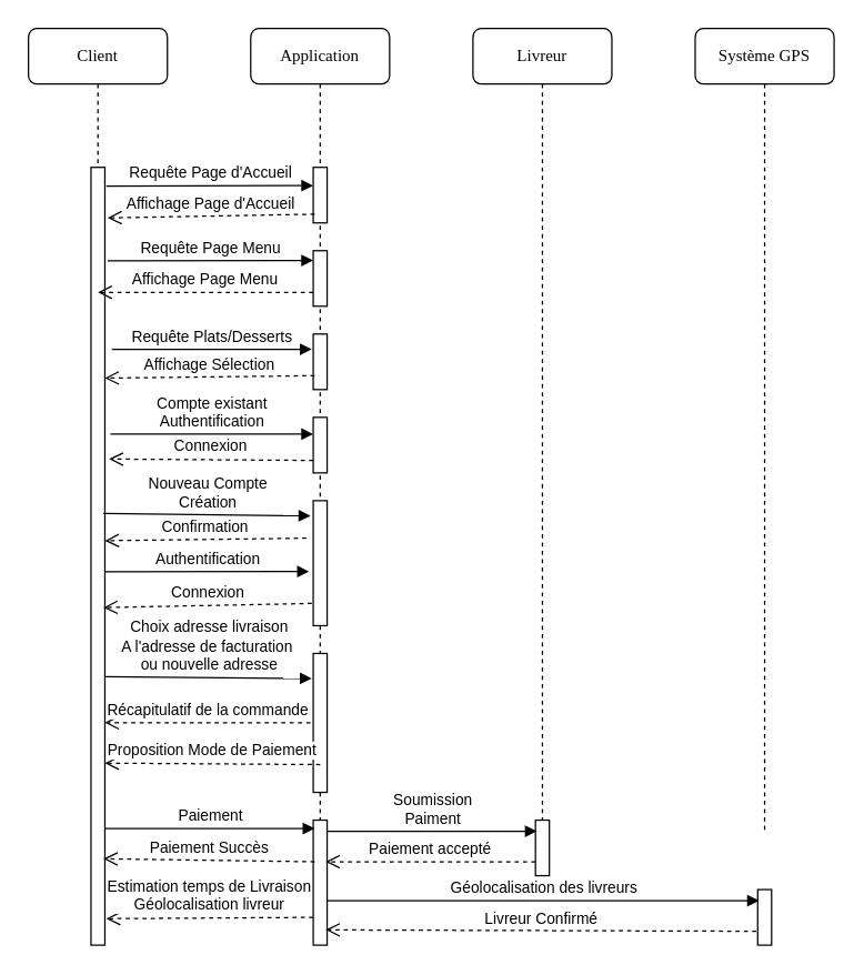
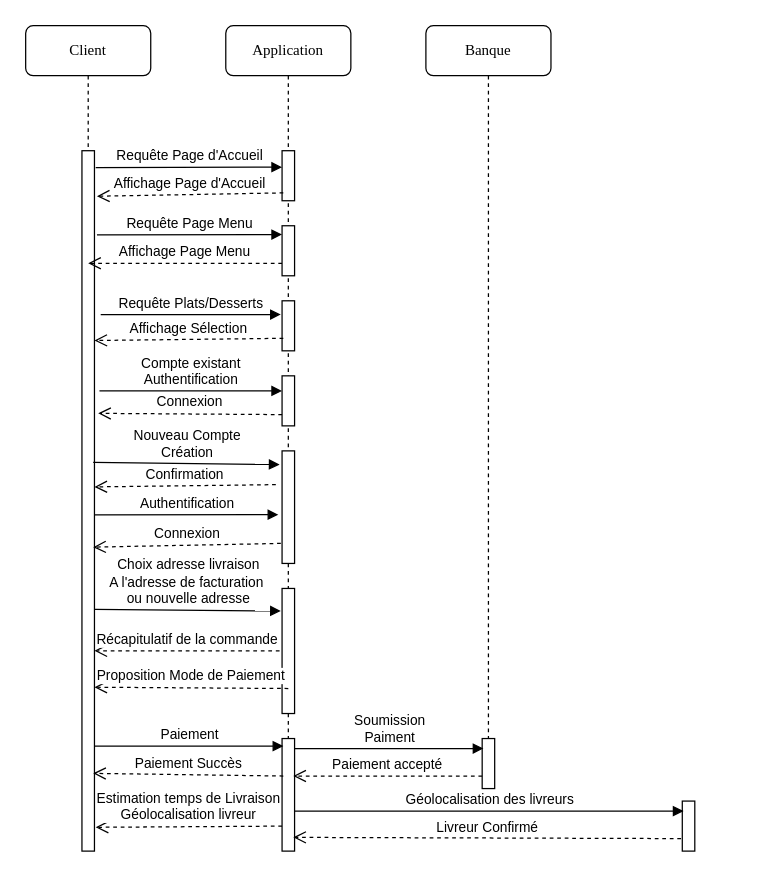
  <mxCell id="0" />
  <mxCell id="1" parent="0" />
  <mxCell id="2" value="Application" style="shape=umlLifeline;perimeter=lifelinePerimeter;whiteSpace=wrap;html=1;container=1;collapsible=0;recursiveResize=0;outlineConnect=0;rounded=1;shadow=0;comic=0;labelBackgroundColor=none;strokeWidth=1;fontFamily=Verdana;fontSize=12;align=center;" parent="1" vertex="1"><mxGeometry x="180" y="20" width="100" height="580" as="geometry" /></mxCell>
  <mxCell id="3" value="" style="html=1;points=[];perimeter=orthogonalPerimeter;rounded=0;shadow=0;comic=0;labelBackgroundColor=none;strokeWidth=1;fontFamily=Verdana;fontSize=12;align=center;" parent="2" vertex="1"><mxGeometry x="45" y="100" width="10" height="40" as="geometry" /></mxCell>
- <mxCell id="4" value="Livreur" style="shape=umlLifeline;perimeter=lifelinePerimeter;whiteSpace=wrap;html=1;container=1;collapsible=0;recursiveResize=0;outlineConnect=0;rounded=1;shadow=0;comic=0;labelBackgroundColor=none;strokeWidth=1;fontFamily=Verdana;fontSize=12;align=center;" parent="1" vertex="1"><mxGeometry x="340" y="20" width="100" height="580" as="geometry" /></mxCell>
- <mxCell id="5" value="Système GPS" style="shape=umlLifeline;perimeter=lifelinePerimeter;whiteSpace=wrap;html=1;container=1;collapsible=0;recursiveResize=0;outlineConnect=0;rounded=1;shadow=0;comic=0;labelBackgroundColor=none;strokeWidth=1;fontFamily=Verdana;fontSize=12;align=center;" parent="1" vertex="1"><mxGeometry x="500" y="20" width="100" height="580" as="geometry" /></mxCell>
+ <mxCell id="4" value="Banque" style="shape=umlLifeline;perimeter=lifelinePerimeter;whiteSpace=wrap;html=1;container=1;collapsible=0;recursiveResize=0;outlineConnect=0;rounded=1;shadow=0;comic=0;labelBackgroundColor=none;strokeWidth=1;fontFamily=Verdana;fontSize=12;align=center;" parent="1" vertex="1"><mxGeometry x="340" y="20" width="100" height="580" as="geometry" /></mxCell>
  <mxCell id="6" value="Client" style="shape=umlLifeline;perimeter=lifelinePerimeter;whiteSpace=wrap;html=1;container=1;collapsible=0;recursiveResize=0;outlineConnect=0;rounded=1;shadow=0;comic=0;labelBackgroundColor=none;strokeWidth=1;fontFamily=Verdana;fontSize=12;align=center;" parent="1" vertex="1"><mxGeometry x="20" y="20" width="100" height="660" as="geometry" /></mxCell>
  <mxCell id="7" value="" style="html=1;points=[];perimeter=orthogonalPerimeter;rounded=0;shadow=0;comic=0;labelBackgroundColor=none;strokeWidth=1;fontFamily=Verdana;fontSize=12;align=center;" parent="6" vertex="1"><mxGeometry x="45" y="100" width="10" height="560" as="geometry" /></mxCell>
  <mxCell id="8" value="Affichage Page Menu" style="html=1;verticalAlign=bottom;endArrow=open;dashed=1;endSize=8;exitX=0;exitY=0.75;exitDx=0;exitDy=0;exitPerimeter=0;" parent="6" source="11" edge="1"><mxGeometry relative="1" as="geometry"><mxPoint x="170" y="190" as="sourcePoint" /><mxPoint x="50" y="190" as="targetPoint" /></mxGeometry></mxCell>
  <mxCell id="9" value="Requête Page d'Accueil" style="html=1;verticalAlign=bottom;endArrow=block;exitX=1.1;exitY=0.024;exitDx=0;exitDy=0;exitPerimeter=0;entryX=0;entryY=0.329;entryDx=0;entryDy=0;entryPerimeter=0;" parent="1" source="7" target="3" edge="1"><mxGeometry width="80" relative="1" as="geometry"><mxPoint x="94" y="155.05" as="sourcePoint" /><mxPoint x="220" y="153" as="targetPoint" /></mxGeometry></mxCell>
  <mxCell id="10" value="Affichage Page d'Accueil" style="html=1;verticalAlign=bottom;endArrow=open;dashed=1;endSize=8;exitX=0.1;exitY=0.843;exitDx=0;exitDy=0;exitPerimeter=0;entryX=1.2;entryY=0.065;entryDx=0;entryDy=0;entryPerimeter=0;" parent="1" source="3" target="7" edge="1"><mxGeometry relative="1" as="geometry"><mxPoint x="190" y="180" as="sourcePoint" /><mxPoint x="97" y="182.5" as="targetPoint" /></mxGeometry></mxCell>
  <mxCell id="11" value="" style="html=1;points=[];perimeter=orthogonalPerimeter;rounded=0;shadow=0;comic=0;labelBackgroundColor=none;strokeWidth=1;fontFamily=Verdana;fontSize=12;align=center;" parent="1" vertex="1"><mxGeometry x="225" y="180" width="10" height="40" as="geometry" /></mxCell>
  <mxCell id="12" value="" style="html=1;points=[];perimeter=orthogonalPerimeter;rounded=0;shadow=0;comic=0;labelBackgroundColor=none;strokeWidth=1;fontFamily=Verdana;fontSize=12;align=center;" parent="1" vertex="1"><mxGeometry x="225" y="300" width="10" height="40" as="geometry" /></mxCell>
  <mxCell id="13" value="" style="html=1;points=[];perimeter=orthogonalPerimeter;rounded=0;shadow=0;comic=0;labelBackgroundColor=none;strokeWidth=1;fontFamily=Verdana;fontSize=12;align=center;" parent="1" vertex="1"><mxGeometry x="225" y="360" width="10" height="90" as="geometry" /></mxCell>
  <mxCell id="14" value="" style="html=1;points=[];perimeter=orthogonalPerimeter;rounded=0;shadow=0;comic=0;labelBackgroundColor=none;strokeWidth=1;fontFamily=Verdana;fontSize=12;align=center;" parent="1" vertex="1"><mxGeometry x="225" y="470" width="10" height="100" as="geometry" /></mxCell>
  <mxCell id="15" value="" style="html=1;points=[];perimeter=orthogonalPerimeter;rounded=0;shadow=0;comic=0;labelBackgroundColor=none;strokeWidth=1;fontFamily=Verdana;fontSize=12;align=center;" parent="1" vertex="1"><mxGeometry x="225" y="240" width="10" height="40" as="geometry" /></mxCell>
  <mxCell id="16" value="" style="html=1;points=[];perimeter=orthogonalPerimeter;rounded=0;shadow=0;comic=0;labelBackgroundColor=none;strokeWidth=1;fontFamily=Verdana;fontSize=12;align=center;" parent="1" vertex="1"><mxGeometry x="225" y="590" width="10" height="90" as="geometry" /></mxCell>
  <mxCell id="17" value="Requête Page Menu" style="html=1;verticalAlign=bottom;endArrow=block;exitX=1.2;exitY=0.12;exitDx=0;exitDy=0;exitPerimeter=0;entryX=0;entryY=0.175;entryDx=0;entryDy=0;entryPerimeter=0;" parent="1" source="7" target="11" edge="1"><mxGeometry width="80" relative="1" as="geometry"><mxPoint x="120" y="190" as="sourcePoint" /><mxPoint x="200" y="190" as="targetPoint" /></mxGeometry></mxCell>
  <mxCell id="18" value="Requête Plats/Desserts" style="html=1;verticalAlign=bottom;endArrow=block;entryX=-0.1;entryY=0.275;entryDx=0;entryDy=0;entryPerimeter=0;" parent="1" target="15" edge="1"><mxGeometry width="80" relative="1" as="geometry"><mxPoint x="80" y="251" as="sourcePoint" /><mxPoint x="180" y="250" as="targetPoint" /></mxGeometry></mxCell>
  <mxCell id="19" value="Affichage Sélection" style="html=1;verticalAlign=bottom;endArrow=open;dashed=1;endSize=8;exitX=0.1;exitY=0.75;exitDx=0;exitDy=0;exitPerimeter=0;entryX=1;entryY=0.271;entryDx=0;entryDy=0;entryPerimeter=0;" parent="1" source="15" target="7" edge="1"><mxGeometry relative="1" as="geometry"><mxPoint x="180" y="270" as="sourcePoint" /><mxPoint x="78" y="266" as="targetPoint" /></mxGeometry></mxCell>
  <mxCell id="20" value="Compte existant&lt;br&gt;Authentification" style="html=1;verticalAlign=bottom;endArrow=block;exitX=1.4;exitY=0.343;exitDx=0;exitDy=0;exitPerimeter=0;" parent="1" source="7" target="12" edge="1"><mxGeometry width="80" relative="1" as="geometry"><mxPoint x="80" y="310" as="sourcePoint" /><mxPoint x="210" y="307" as="targetPoint" /></mxGeometry></mxCell>
  <mxCell id="21" value="Connexion" style="html=1;verticalAlign=bottom;endArrow=open;dashed=1;endSize=8;entryX=1.3;entryY=0.375;entryDx=0;entryDy=0;entryPerimeter=0;exitX=0;exitY=0.775;exitDx=0;exitDy=0;exitPerimeter=0;" parent="1" source="12" target="7" edge="1"><mxGeometry relative="1" as="geometry"><mxPoint x="226" y="324" as="sourcePoint" /><mxPoint x="90" y="330" as="targetPoint" /></mxGeometry></mxCell>
  <mxCell id="22" value="Nouveau Compte&lt;br&gt;Création" style="html=1;verticalAlign=bottom;endArrow=block;exitX=0.9;exitY=0.445;exitDx=0;exitDy=0;exitPerimeter=0;entryX=-0.2;entryY=0.122;entryDx=0;entryDy=0;entryPerimeter=0;" parent="1" source="7" target="13" edge="1"><mxGeometry width="80" relative="1" as="geometry"><mxPoint x="80" y="370" as="sourcePoint" /><mxPoint x="160" y="370" as="targetPoint" /></mxGeometry></mxCell>
  <mxCell id="23" value="Confirmation" style="html=1;verticalAlign=bottom;endArrow=open;dashed=1;endSize=8;entryX=1;entryY=0.48;entryDx=0;entryDy=0;entryPerimeter=0;exitX=-0.5;exitY=0.3;exitDx=0;exitDy=0;exitPerimeter=0;" parent="1" source="13" target="7" edge="1"><mxGeometry relative="1" as="geometry"><mxPoint x="220" y="390" as="sourcePoint" /><mxPoint x="140" y="390" as="targetPoint" /></mxGeometry></mxCell>
  <mxCell id="24" value="Authentification" style="html=1;verticalAlign=bottom;endArrow=block;exitX=1;exitY=0.52;exitDx=0;exitDy=0;exitPerimeter=0;entryX=-0.3;entryY=0.567;entryDx=0;entryDy=0;entryPerimeter=0;" parent="1" source="7" target="13" edge="1"><mxGeometry width="80" relative="1" as="geometry"><mxPoint x="100" y="410" as="sourcePoint" /><mxPoint x="180" y="410" as="targetPoint" /></mxGeometry></mxCell>
  <mxCell id="25" value="Connexion" style="html=1;verticalAlign=bottom;endArrow=open;dashed=1;endSize=8;exitX=-0.1;exitY=0.822;exitDx=0;exitDy=0;exitPerimeter=0;entryX=0.9;entryY=0.566;entryDx=0;entryDy=0;entryPerimeter=0;" parent="1" source="13" target="7" edge="1"><mxGeometry relative="1" as="geometry"><mxPoint x="210" y="430" as="sourcePoint" /><mxPoint x="130" y="430" as="targetPoint" /></mxGeometry></mxCell>
  <mxCell id="26" value="Choix adresse livraison&lt;br&gt;A l'adresse de facturation&amp;nbsp;&lt;br&gt;ou nouvelle adresse" style="html=1;verticalAlign=bottom;endArrow=block;exitX=1;exitY=0.655;exitDx=0;exitDy=0;exitPerimeter=0;entryX=-0.1;entryY=0.18;entryDx=0;entryDy=0;entryPerimeter=0;" parent="1" source="7" target="14" edge="1"><mxGeometry width="80" relative="1" as="geometry"><mxPoint x="90" y="480" as="sourcePoint" /><mxPoint x="200" y="480" as="targetPoint" /></mxGeometry></mxCell>
  <mxCell id="27" value="Récapitulatif de la commande" style="html=1;verticalAlign=bottom;endArrow=open;dashed=1;endSize=8;exitX=-0.2;exitY=0.5;exitDx=0;exitDy=0;exitPerimeter=0;entryX=1;entryY=0.714;entryDx=0;entryDy=0;entryPerimeter=0;" parent="1" source="14" target="7" edge="1"><mxGeometry relative="1" as="geometry"><mxPoint x="190" y="520" as="sourcePoint" /><mxPoint x="110" y="520" as="targetPoint" /></mxGeometry></mxCell>
  <mxCell id="28" value="Proposition Mode de Paiement" style="html=1;verticalAlign=bottom;endArrow=open;dashed=1;endSize=8;exitX=0.5;exitY=0.8;exitDx=0;exitDy=0;exitPerimeter=0;entryX=1;entryY=0.766;entryDx=0;entryDy=0;entryPerimeter=0;" parent="1" source="14" target="7" edge="1"><mxGeometry relative="1" as="geometry"><mxPoint x="180" y="550" as="sourcePoint" /><mxPoint x="100" y="550" as="targetPoint" /></mxGeometry></mxCell>
  <mxCell id="29" value="Paiement" style="html=1;verticalAlign=bottom;endArrow=block;entryX=0.1;entryY=0.067;entryDx=0;entryDy=0;entryPerimeter=0;" parent="1" target="16" edge="1"><mxGeometry width="80" relative="1" as="geometry"><mxPoint x="75" y="596" as="sourcePoint" /><mxPoint x="200" y="592" as="targetPoint" /></mxGeometry></mxCell>
  <mxCell id="30" value="Paiement Succès" style="html=1;verticalAlign=bottom;endArrow=open;dashed=1;endSize=8;exitX=0.1;exitY=0.333;exitDx=0;exitDy=0;exitPerimeter=0;entryX=0.9;entryY=0.889;entryDx=0;entryDy=0;entryPerimeter=0;" parent="1" source="16" target="7" edge="1"><mxGeometry relative="1" as="geometry"><mxPoint x="190" y="620" as="sourcePoint" /><mxPoint x="110" y="620" as="targetPoint" /></mxGeometry></mxCell>
  <mxCell id="31" value="Estimation temps de Livraison&lt;br&gt;Géolocalisation livreur" style="html=1;verticalAlign=bottom;endArrow=open;dashed=1;endSize=8;exitX=0;exitY=0.778;exitDx=0;exitDy=0;exitPerimeter=0;entryX=1.1;entryY=0.966;entryDx=0;entryDy=0;entryPerimeter=0;" parent="1" source="16" target="7" edge="1"><mxGeometry relative="1" as="geometry"><mxPoint x="200" y="660" as="sourcePoint" /><mxPoint x="120" y="660" as="targetPoint" /></mxGeometry></mxCell>
  <mxCell id="32" value="" style="html=1;points=[];perimeter=orthogonalPerimeter;rounded=0;shadow=0;comic=0;labelBackgroundColor=none;strokeWidth=1;fontFamily=Verdana;fontSize=12;align=center;" parent="1" vertex="1"><mxGeometry x="385" y="590" width="10" height="40" as="geometry" /></mxCell>
  <mxCell id="33" value="" style="html=1;points=[];perimeter=orthogonalPerimeter;rounded=0;shadow=0;comic=0;labelBackgroundColor=none;strokeWidth=1;fontFamily=Verdana;fontSize=12;align=center;" parent="1" vertex="1"><mxGeometry x="545" y="640" width="10" height="40" as="geometry" /></mxCell>
  <mxCell id="34" value="Soumission&lt;br&gt;Paiment" style="html=1;verticalAlign=bottom;endArrow=block;exitX=1;exitY=0.089;exitDx=0;exitDy=0;exitPerimeter=0;entryX=0.1;entryY=0.2;entryDx=0;entryDy=0;entryPerimeter=0;" parent="1" source="16" target="32" edge="1"><mxGeometry width="80" relative="1" as="geometry"><mxPoint x="260" y="600" as="sourcePoint" /><mxPoint x="340" y="600" as="targetPoint" /></mxGeometry></mxCell>
  <mxCell id="35" value="Paiement accepté" style="html=1;verticalAlign=bottom;endArrow=open;dashed=1;endSize=8;entryX=0.9;entryY=0.333;entryDx=0;entryDy=0;entryPerimeter=0;" parent="1" target="16" edge="1"><mxGeometry relative="1" as="geometry"><mxPoint x="385" y="620" as="sourcePoint" /><mxPoint x="270" y="620" as="targetPoint" /></mxGeometry></mxCell>
  <mxCell id="36" value="Géolocalisation des livreurs" style="html=1;verticalAlign=bottom;endArrow=block;entryX=0.1;entryY=0.2;entryDx=0;entryDy=0;entryPerimeter=0;exitX=1;exitY=0.644;exitDx=0;exitDy=0;exitPerimeter=0;" parent="1" source="16" target="33" edge="1"><mxGeometry width="80" relative="1" as="geometry"><mxPoint x="240" y="650" as="sourcePoint" /><mxPoint x="320" y="650" as="targetPoint" /></mxGeometry></mxCell>
  <mxCell id="37" value="Livreur Confirmé" style="html=1;verticalAlign=bottom;endArrow=open;dashed=1;endSize=8;exitX=-0.1;exitY=0.75;exitDx=0;exitDy=0;exitPerimeter=0;entryX=0.9;entryY=0.878;entryDx=0;entryDy=0;entryPerimeter=0;" parent="1" source="33" target="16" edge="1"><mxGeometry relative="1" as="geometry"><mxPoint x="330" y="670" as="sourcePoint" /><mxPoint x="250" y="670" as="targetPoint" /></mxGeometry></mxCell>
